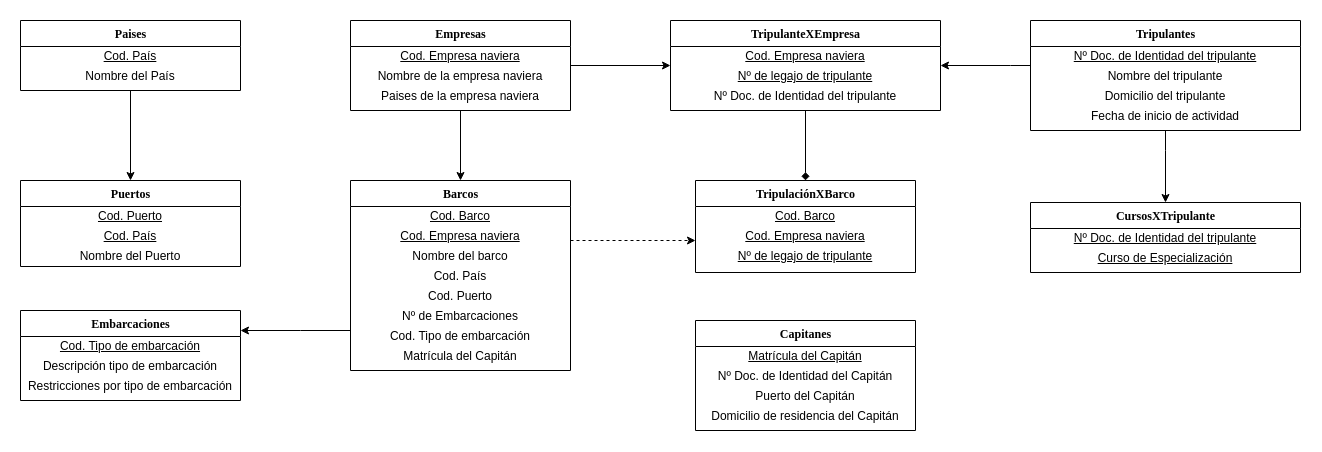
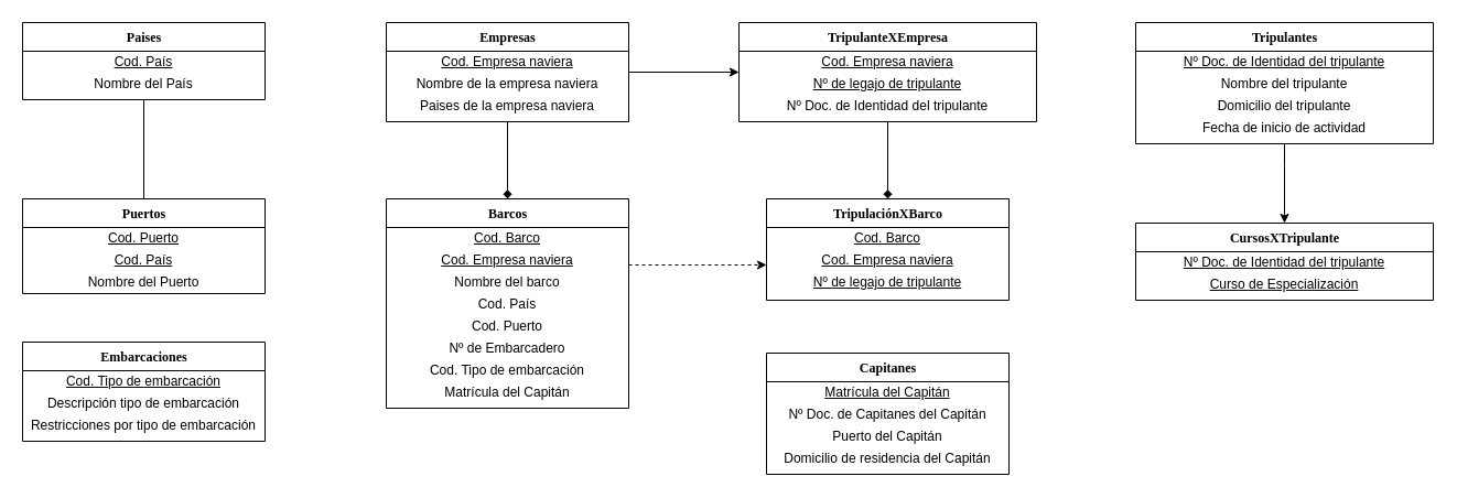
  <mxCell id="0" />
  <mxCell id="1" parent="0" />
- <mxCell id="2" value="" style="edgeStyle=orthogonalEdgeStyle;rounded=0;orthogonalLoop=1;jettySize=auto;html=1;" parent="1" source="4" target="34" edge="1"><mxGeometry relative="1" as="geometry"><Array as="points"><mxPoint x="300" y="330" /><mxPoint x="300" y="330" /></Array></mxGeometry></mxCell>
  <mxCell id="3" value="" style="edgeStyle=orthogonalEdgeStyle;rounded=0;orthogonalLoop=1;jettySize=auto;html=1;dashed=1;" edge="1" parent="1" source="4" target="46"><mxGeometry relative="1" as="geometry"><Array as="points"><mxPoint x="610" y="240" /><mxPoint x="610" y="240" /></Array></mxGeometry></mxCell>
  <mxCell id="4" value="Barcos" style="swimlane;html=1;fontStyle=1;align=center;verticalAlign=top;childLayout=stackLayout;horizontal=1;startSize=26;horizontalStack=0;resizeParent=1;resizeLast=0;collapsible=1;marginBottom=0;swimlaneFillColor=#ffffff;rounded=0;shadow=0;comic=0;labelBackgroundColor=none;strokeWidth=1;fillColor=none;fontFamily=Verdana;fontSize=12" parent="1" vertex="1"><mxGeometry x="350" y="180" width="220" height="190" as="geometry" /></mxCell>
  <mxCell id="5" value="Cod. Barco" style="text;html=1;strokeColor=none;fillColor=none;align=center;verticalAlign=middle;whiteSpace=wrap;rounded=0;fontStyle=4" parent="4" vertex="1"><mxGeometry y="26" width="220" height="20" as="geometry" /></mxCell>
  <mxCell id="6" value="Cod. Empresa naviera" style="text;html=1;strokeColor=none;fillColor=none;align=center;verticalAlign=middle;whiteSpace=wrap;rounded=0;fontStyle=4" parent="4" vertex="1"><mxGeometry y="46" width="220" height="20" as="geometry" /></mxCell>
  <mxCell id="7" value="Nombre del barco" style="text;html=1;strokeColor=none;fillColor=none;align=center;verticalAlign=middle;whiteSpace=wrap;rounded=0;" parent="4" vertex="1"><mxGeometry y="66" width="220" height="20" as="geometry" /></mxCell>
  <mxCell id="8" value="Cod. País" style="text;html=1;strokeColor=none;fillColor=none;align=center;verticalAlign=middle;whiteSpace=wrap;rounded=0;" parent="4" vertex="1"><mxGeometry y="86" width="220" height="20" as="geometry" /></mxCell>
  <mxCell id="9" value="Cod. Puerto" style="text;html=1;strokeColor=none;fillColor=none;align=center;verticalAlign=middle;whiteSpace=wrap;rounded=0;" parent="4" vertex="1"><mxGeometry y="106" width="220" height="20" as="geometry" /></mxCell>
- <mxCell id="10" value="Nº de Embarcaciones" style="text;html=1;strokeColor=none;fillColor=none;align=center;verticalAlign=middle;whiteSpace=wrap;rounded=0;" parent="4" vertex="1"><mxGeometry y="126" width="220" height="20" as="geometry" /></mxCell>
+ <mxCell id="10" value="Nº de Embarcadero" style="text;html=1;strokeColor=none;fillColor=none;align=center;verticalAlign=middle;whiteSpace=wrap;rounded=0;" parent="4" vertex="1"><mxGeometry y="126" width="220" height="20" as="geometry" /></mxCell>
  <mxCell id="11" value="Cod. Tipo de embarcación" style="text;html=1;strokeColor=none;fillColor=none;align=center;verticalAlign=middle;whiteSpace=wrap;rounded=0;" parent="4" vertex="1"><mxGeometry y="146" width="220" height="20" as="geometry" /></mxCell>
  <mxCell id="12" value="&lt;span&gt;Matrícula del Capitán&lt;/span&gt;" style="text;html=1;strokeColor=none;fillColor=none;align=center;verticalAlign=middle;whiteSpace=wrap;rounded=0;" vertex="1" parent="4"><mxGeometry y="166" width="220" height="20" as="geometry" /></mxCell>
  <mxCell id="13" style="edgeStyle=orthogonalEdgeStyle;rounded=0;orthogonalLoop=1;jettySize=auto;html=1;" parent="1" source="15" target="38" edge="1"><mxGeometry relative="1" as="geometry"><Array as="points"><mxPoint x="1165" y="150" /><mxPoint x="1165" y="150" /></Array></mxGeometry></mxCell>
- <mxCell id="14" value="" style="edgeStyle=orthogonalEdgeStyle;rounded=0;orthogonalLoop=1;jettySize=auto;html=1;" edge="1" parent="1" source="15" target="51"><mxGeometry relative="1" as="geometry"><Array as="points"><mxPoint x="1010" y="65" /><mxPoint x="1010" y="65" /></Array></mxGeometry></mxCell>
  <mxCell id="15" value="Tripulantes" style="swimlane;html=1;fontStyle=1;align=center;verticalAlign=top;childLayout=stackLayout;horizontal=1;startSize=26;horizontalStack=0;resizeParent=1;resizeLast=0;collapsible=1;marginBottom=0;swimlaneFillColor=#ffffff;rounded=0;shadow=0;comic=0;labelBackgroundColor=none;strokeWidth=1;fillColor=none;fontFamily=Verdana;fontSize=12" parent="1" vertex="1"><mxGeometry x="1030" y="20" width="270" height="110" as="geometry" /></mxCell>
  <mxCell id="16" value="Nº Doc. de Identidad del tripulante" style="text;html=1;strokeColor=none;fillColor=none;align=center;verticalAlign=middle;whiteSpace=wrap;rounded=0;fontStyle=4" parent="15" vertex="1"><mxGeometry y="26" width="270" height="20" as="geometry" /></mxCell>
  <mxCell id="17" value="Nombre del tripulante" style="text;html=1;strokeColor=none;fillColor=none;align=center;verticalAlign=middle;whiteSpace=wrap;rounded=0;" parent="15" vertex="1"><mxGeometry y="46" width="270" height="20" as="geometry" /></mxCell>
  <mxCell id="18" value="Domicilio del tripulante" style="text;html=1;strokeColor=none;fillColor=none;align=center;verticalAlign=middle;whiteSpace=wrap;rounded=0;" parent="15" vertex="1"><mxGeometry y="66" width="270" height="20" as="geometry" /></mxCell>
  <mxCell id="19" value="Fecha de inicio de actividad" style="text;html=1;strokeColor=none;fillColor=none;align=center;verticalAlign=middle;whiteSpace=wrap;rounded=0;" parent="15" vertex="1"><mxGeometry y="86" width="270" height="20" as="geometry" /></mxCell>
- <mxCell id="20" style="edgeStyle=orthogonalEdgeStyle;rounded=0;orthogonalLoop=1;jettySize=auto;html=1;" edge="1" parent="1" source="22" target="4"><mxGeometry relative="1" as="geometry" /></mxCell>
+ <mxCell id="20" style="edgeStyle=orthogonalEdgeStyle;rounded=0;orthogonalLoop=1;jettySize=auto;html=1;endArrow=diamond;" edge="1" parent="1" source="22" target="4"><mxGeometry relative="1" as="geometry" /></mxCell>
  <mxCell id="21" style="edgeStyle=orthogonalEdgeStyle;rounded=0;orthogonalLoop=1;jettySize=auto;html=1;" edge="1" parent="1" source="22" target="51"><mxGeometry relative="1" as="geometry" /></mxCell>
  <mxCell id="22" value="Empresas" style="swimlane;html=1;fontStyle=1;align=center;verticalAlign=top;childLayout=stackLayout;horizontal=1;startSize=26;horizontalStack=0;resizeParent=1;resizeLast=0;collapsible=1;marginBottom=0;swimlaneFillColor=#ffffff;rounded=0;shadow=0;comic=0;labelBackgroundColor=none;strokeWidth=1;fillColor=none;fontFamily=Verdana;fontSize=12" parent="1" vertex="1"><mxGeometry x="350" y="20" width="220" height="90" as="geometry" /></mxCell>
  <mxCell id="23" value="Cod. Empresa naviera" style="text;html=1;strokeColor=none;fillColor=none;align=center;verticalAlign=middle;whiteSpace=wrap;rounded=0;fontStyle=4" parent="22" vertex="1"><mxGeometry y="26" width="220" height="20" as="geometry" /></mxCell>
  <mxCell id="24" value="Nombre de la empresa naviera" style="text;html=1;strokeColor=none;fillColor=none;align=center;verticalAlign=middle;whiteSpace=wrap;rounded=0;" parent="22" vertex="1"><mxGeometry y="46" width="220" height="20" as="geometry" /></mxCell>
  <mxCell id="25" value="Paises de la empresa naviera" style="text;html=1;strokeColor=none;fillColor=none;align=center;verticalAlign=middle;whiteSpace=wrap;rounded=0;" parent="22" vertex="1"><mxGeometry y="66" width="220" height="20" as="geometry" /></mxCell>
- <mxCell id="26" value="" style="edgeStyle=orthogonalEdgeStyle;rounded=0;orthogonalLoop=1;jettySize=auto;html=1;" parent="1" source="27" target="30" edge="1"><mxGeometry relative="1" as="geometry" /></mxCell>
+ <mxCell id="26" value="" style="edgeStyle=orthogonalEdgeStyle;rounded=0;orthogonalLoop=1;jettySize=auto;html=1;endArrow=none;" parent="1" source="27" target="30" edge="1"><mxGeometry relative="1" as="geometry" /></mxCell>
  <mxCell id="27" value="Paises" style="swimlane;html=1;fontStyle=1;align=center;verticalAlign=top;childLayout=stackLayout;horizontal=1;startSize=26;horizontalStack=0;resizeParent=1;resizeLast=0;collapsible=1;marginBottom=0;swimlaneFillColor=#ffffff;rounded=0;shadow=0;comic=0;labelBackgroundColor=none;strokeWidth=1;fillColor=none;fontFamily=Verdana;fontSize=12" parent="1" vertex="1"><mxGeometry x="20" y="20" width="220" height="70" as="geometry" /></mxCell>
  <mxCell id="28" value="Cod. País" style="text;html=1;strokeColor=none;fillColor=none;align=center;verticalAlign=middle;whiteSpace=wrap;rounded=0;fontStyle=4" parent="27" vertex="1"><mxGeometry y="26" width="220" height="20" as="geometry" /></mxCell>
  <mxCell id="29" value="Nombre del País" style="text;html=1;strokeColor=none;fillColor=none;align=center;verticalAlign=middle;whiteSpace=wrap;rounded=0;" parent="27" vertex="1"><mxGeometry y="46" width="220" height="20" as="geometry" /></mxCell>
  <mxCell id="30" value="Puertos" style="swimlane;html=1;fontStyle=1;align=center;verticalAlign=top;childLayout=stackLayout;horizontal=1;startSize=26;horizontalStack=0;resizeParent=1;resizeLast=0;collapsible=1;marginBottom=0;swimlaneFillColor=#ffffff;rounded=0;shadow=0;comic=0;labelBackgroundColor=none;strokeWidth=1;fillColor=none;fontFamily=Verdana;fontSize=12" parent="1" vertex="1"><mxGeometry x="20" y="180" width="220" height="86" as="geometry" /></mxCell>
  <mxCell id="31" value="Cod. Puerto" style="text;html=1;strokeColor=none;fillColor=none;align=center;verticalAlign=middle;whiteSpace=wrap;rounded=0;fontStyle=4" parent="30" vertex="1"><mxGeometry y="26" width="220" height="20" as="geometry" /></mxCell>
  <mxCell id="32" value="Cod. País" style="text;html=1;strokeColor=none;fillColor=none;align=center;verticalAlign=middle;whiteSpace=wrap;rounded=0;fontStyle=4" parent="30" vertex="1"><mxGeometry y="46" width="220" height="20" as="geometry" /></mxCell>
  <mxCell id="33" value="Nombre del Puerto" style="text;html=1;strokeColor=none;fillColor=none;align=center;verticalAlign=middle;whiteSpace=wrap;rounded=0;" parent="30" vertex="1"><mxGeometry y="66" width="220" height="20" as="geometry" /></mxCell>
  <mxCell id="34" value="Embarcaciones" style="swimlane;html=1;fontStyle=1;align=center;verticalAlign=top;childLayout=stackLayout;horizontal=1;startSize=26;horizontalStack=0;resizeParent=1;resizeLast=0;collapsible=1;marginBottom=0;swimlaneFillColor=#ffffff;rounded=0;shadow=0;comic=0;labelBackgroundColor=none;strokeWidth=1;fillColor=none;fontFamily=Verdana;fontSize=12" parent="1" vertex="1"><mxGeometry x="20" y="310" width="220" height="90" as="geometry" /></mxCell>
  <mxCell id="35" value="Cod. Tipo de embarcación" style="text;html=1;strokeColor=none;fillColor=none;align=center;verticalAlign=middle;whiteSpace=wrap;rounded=0;fontStyle=4" parent="34" vertex="1"><mxGeometry y="26" width="220" height="20" as="geometry" /></mxCell>
  <mxCell id="36" value="Descripción tipo de embarcación" style="text;html=1;strokeColor=none;fillColor=none;align=center;verticalAlign=middle;whiteSpace=wrap;rounded=0;" parent="34" vertex="1"><mxGeometry y="46" width="220" height="20" as="geometry" /></mxCell>
  <mxCell id="37" value="Restricciones por tipo de embarcación" style="text;html=1;strokeColor=none;fillColor=none;align=center;verticalAlign=middle;whiteSpace=wrap;rounded=0;" parent="34" vertex="1"><mxGeometry y="66" width="220" height="20" as="geometry" /></mxCell>
  <mxCell id="38" value="CursosXTripulante" style="swimlane;html=1;fontStyle=1;align=center;verticalAlign=top;childLayout=stackLayout;horizontal=1;startSize=26;horizontalStack=0;resizeParent=1;resizeLast=0;collapsible=1;marginBottom=0;swimlaneFillColor=#ffffff;rounded=0;shadow=0;comic=0;labelBackgroundColor=none;strokeWidth=1;fillColor=none;fontFamily=Verdana;fontSize=12" parent="1" vertex="1"><mxGeometry x="1030" y="202" width="270" height="70" as="geometry" /></mxCell>
  <mxCell id="39" value="Nº Doc. de Identidad del tripulante" style="text;html=1;strokeColor=none;fillColor=none;align=center;verticalAlign=middle;whiteSpace=wrap;rounded=0;fontStyle=4" vertex="1" parent="38"><mxGeometry y="26" width="270" height="20" as="geometry" /></mxCell>
  <mxCell id="40" value="Curso de Especialización" style="text;html=1;strokeColor=none;fillColor=none;align=center;verticalAlign=middle;whiteSpace=wrap;rounded=0;fontStyle=4" vertex="1" parent="38"><mxGeometry y="46" width="270" height="20" as="geometry" /></mxCell>
  <mxCell id="41" value="Capitanes" style="swimlane;html=1;fontStyle=1;align=center;verticalAlign=top;childLayout=stackLayout;horizontal=1;startSize=26;horizontalStack=0;resizeParent=1;resizeLast=0;collapsible=1;marginBottom=0;swimlaneFillColor=#ffffff;rounded=0;shadow=0;comic=0;labelBackgroundColor=none;strokeWidth=1;fillColor=none;fontFamily=Verdana;fontSize=12" parent="1" vertex="1"><mxGeometry x="695" y="320" width="220" height="110" as="geometry" /></mxCell>
  <mxCell id="42" value="Matrícula del Capitán" style="text;html=1;strokeColor=none;fillColor=none;align=center;verticalAlign=middle;whiteSpace=wrap;rounded=0;fontStyle=4" parent="41" vertex="1"><mxGeometry y="26" width="220" height="20" as="geometry" /></mxCell>
- <mxCell id="43" value="Nº Doc. de Identidad del Capitán" style="text;html=1;strokeColor=none;fillColor=none;align=center;verticalAlign=middle;whiteSpace=wrap;rounded=0;" parent="41" vertex="1"><mxGeometry y="46" width="220" height="20" as="geometry" /></mxCell>
+ <mxCell id="43" value="Nº Doc. de Capitanes del Capitán" style="text;html=1;strokeColor=none;fillColor=none;align=center;verticalAlign=middle;whiteSpace=wrap;rounded=0;" parent="41" vertex="1"><mxGeometry y="46" width="220" height="20" as="geometry" /></mxCell>
  <mxCell id="44" value="Puerto del Capitán" style="text;html=1;strokeColor=none;fillColor=none;align=center;verticalAlign=middle;whiteSpace=wrap;rounded=0;" parent="41" vertex="1"><mxGeometry y="66" width="220" height="20" as="geometry" /></mxCell>
  <mxCell id="45" value="Domicilio de residencia del Capitán" style="text;html=1;strokeColor=none;fillColor=none;align=center;verticalAlign=middle;whiteSpace=wrap;rounded=0;" parent="41" vertex="1"><mxGeometry y="86" width="220" height="20" as="geometry" /></mxCell>
  <mxCell id="46" value="TripulaciónXBarco" style="swimlane;html=1;fontStyle=1;align=center;verticalAlign=top;childLayout=stackLayout;horizontal=1;startSize=26;horizontalStack=0;resizeParent=1;resizeLast=0;collapsible=1;marginBottom=0;swimlaneFillColor=#ffffff;rounded=0;shadow=0;comic=0;labelBackgroundColor=none;strokeWidth=1;fillColor=none;fontFamily=Verdana;fontSize=12" vertex="1" parent="1"><mxGeometry x="695" y="180" width="220" height="92" as="geometry" /></mxCell>
  <mxCell id="47" value="Cod. Barco" style="text;html=1;strokeColor=none;fillColor=none;align=center;verticalAlign=middle;whiteSpace=wrap;rounded=0;fontStyle=4" vertex="1" parent="46"><mxGeometry y="26" width="220" height="20" as="geometry" /></mxCell>
  <mxCell id="48" value="Cod. Empresa naviera" style="text;html=1;strokeColor=none;fillColor=none;align=center;verticalAlign=middle;whiteSpace=wrap;rounded=0;fontStyle=4" vertex="1" parent="46"><mxGeometry y="46" width="220" height="20" as="geometry" /></mxCell>
  <mxCell id="49" value="Nº de legajo de tripulante" style="text;html=1;strokeColor=none;fillColor=none;align=center;verticalAlign=middle;whiteSpace=wrap;rounded=0;fontStyle=4" vertex="1" parent="46"><mxGeometry y="66" width="220" height="20" as="geometry" /></mxCell>
  <mxCell id="50" style="edgeStyle=orthogonalEdgeStyle;rounded=0;orthogonalLoop=1;jettySize=auto;html=1;endArrow=diamond;" edge="1" parent="1" source="51" target="46"><mxGeometry relative="1" as="geometry" /></mxCell>
  <mxCell id="51" value="TripulanteXEmpresa" style="swimlane;html=1;fontStyle=1;align=center;verticalAlign=top;childLayout=stackLayout;horizontal=1;startSize=26;horizontalStack=0;resizeParent=1;resizeLast=0;collapsible=1;marginBottom=0;swimlaneFillColor=#ffffff;rounded=0;shadow=0;comic=0;labelBackgroundColor=none;strokeWidth=1;fillColor=none;fontFamily=Verdana;fontSize=12" vertex="1" parent="1"><mxGeometry x="670" y="20" width="270" height="90" as="geometry" /></mxCell>
  <mxCell id="52" value="Cod. Empresa naviera" style="text;html=1;strokeColor=none;fillColor=none;align=center;verticalAlign=middle;whiteSpace=wrap;rounded=0;fontStyle=4" vertex="1" parent="51"><mxGeometry y="26" width="270" height="20" as="geometry" /></mxCell>
  <mxCell id="53" value="Nº de legajo de tripulante" style="text;html=1;strokeColor=none;fillColor=none;align=center;verticalAlign=middle;whiteSpace=wrap;rounded=0;fontStyle=4" vertex="1" parent="51"><mxGeometry y="46" width="270" height="20" as="geometry" /></mxCell>
  <mxCell id="54" value="Nº Doc. de Identidad del tripulante" style="text;html=1;strokeColor=none;fillColor=none;align=center;verticalAlign=middle;whiteSpace=wrap;rounded=0;fontStyle=0" vertex="1" parent="51"><mxGeometry y="66" width="270" height="20" as="geometry" /></mxCell>
